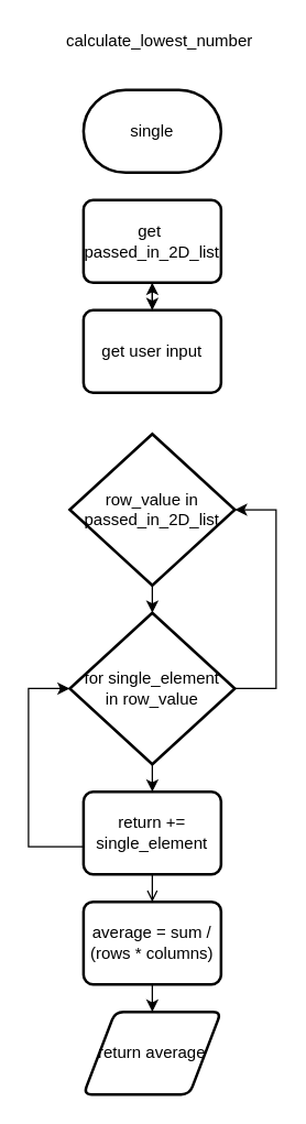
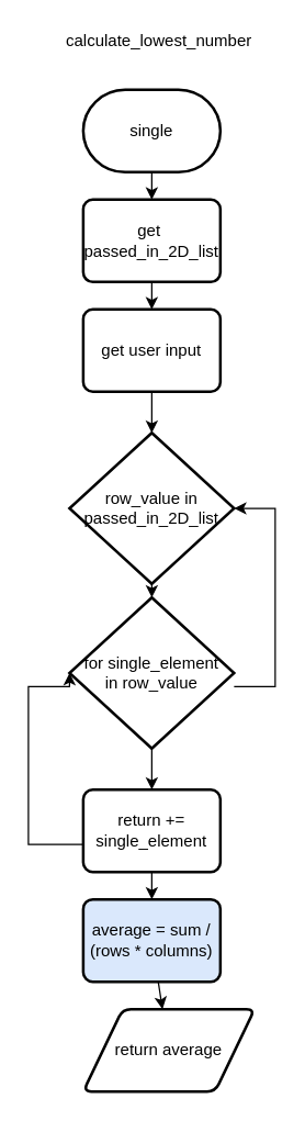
  <mxCell id="0" />
  <mxCell id="1" parent="0" />
+ <mxCell id="2" style="edgeStyle=none;html=1;entryX=0.5;entryY=0;entryDx=0;entryDy=0;" parent="1" source="3" target="5" edge="1"><mxGeometry relative="1" as="geometry"><mxPoint x="110" y="145" as="targetPoint" /></mxGeometry></mxCell>
  <mxCell id="3" value="single" style="strokeWidth=2;html=1;shape=mxgraph.flowchart.terminator;whiteSpace=wrap;" parent="1" vertex="1"><mxGeometry x="60" y="65" width="100" height="60" as="geometry" /></mxCell>
  <mxCell id="4" style="edgeStyle=none;html=1;entryX=0.5;entryY=0;entryDx=0;entryDy=0;entryPerimeter=0;" parent="1" source="5" edge="1"><mxGeometry relative="1" as="geometry"><mxPoint x="110" y="225" as="targetPoint" /></mxGeometry></mxCell>
  <mxCell id="5" value="get&amp;nbsp;&lt;br&gt;passed_in_2D_list" style="rounded=1;whiteSpace=wrap;html=1;absoluteArcSize=1;arcSize=14;strokeWidth=2;" parent="1" vertex="1"><mxGeometry x="60" y="145" width="100" height="60" as="geometry" /></mxCell>
  <mxCell id="6" value="calculate_lowest_number" style="text;html=1;align=center;verticalAlign=middle;resizable=0;points=[];autosize=1;strokeColor=none;fillColor=none;" parent="1" vertex="1"><mxGeometry x="35" y="20" width="160" height="20" as="geometry" /></mxCell>
- <mxCell id="7" style="edgeStyle=none;html=1;" parent="1" source="8" target="5" edge="1"><mxGeometry relative="1" as="geometry" /></mxCell>
+ <mxCell id="7" style="edgeStyle=none;html=1;entryX=0.5;entryY=0;entryDx=0;entryDy=0;entryPerimeter=0;" parent="1" source="8" target="10" edge="1"><mxGeometry relative="1" as="geometry" /></mxCell>
  <mxCell id="8" value="get user input" style="rounded=1;whiteSpace=wrap;html=1;absoluteArcSize=1;arcSize=14;strokeWidth=2;" parent="1" vertex="1"><mxGeometry x="60" y="225" width="100" height="60" as="geometry" /></mxCell>
  <mxCell id="9" style="edgeStyle=none;html=1;" edge="1" parent="1" source="10" target="16"><mxGeometry relative="1" as="geometry" /></mxCell>
  <mxCell id="10" value="row_value in passed_in_2D_list" style="strokeWidth=2;html=1;shape=mxgraph.flowchart.decision;whiteSpace=wrap;" parent="1" vertex="1"><mxGeometry x="50" y="315" width="120" height="110" as="geometry" /></mxCell>
- <mxCell id="11" style="edgeStyle=none;html=1;entryX=0.5;entryY=0;entryDx=0;entryDy=0;endArrow=open;" edge="1" parent="1" source="13" target="18"><mxGeometry relative="1" as="geometry" /></mxCell>
+ <mxCell id="11" style="edgeStyle=none;html=1;entryX=0.5;entryY=0;entryDx=0;entryDy=0;" edge="1" parent="1" source="13" target="18"><mxGeometry relative="1" as="geometry" /></mxCell>
  <mxCell id="12" style="edgeStyle=orthogonalEdgeStyle;rounded=0;html=1;entryX=0;entryY=0.5;entryDx=0;entryDy=0;entryPerimeter=0;" edge="1" parent="1" source="13" target="16"><mxGeometry relative="1" as="geometry"><Array as="points"><mxPoint x="20" y="615" /><mxPoint x="20" y="500" /></Array></mxGeometry></mxCell>
  <mxCell id="13" value="return += single_element" style="rounded=1;whiteSpace=wrap;html=1;absoluteArcSize=1;arcSize=14;strokeWidth=2;" parent="1" vertex="1"><mxGeometry x="60" y="575" width="100" height="60" as="geometry" /></mxCell>
  <mxCell id="14" style="edgeStyle=none;html=1;" edge="1" parent="1" source="16" target="13"><mxGeometry relative="1" as="geometry" /></mxCell>
  <mxCell id="15" style="edgeStyle=orthogonalEdgeStyle;html=1;entryX=1;entryY=0.5;entryDx=0;entryDy=0;entryPerimeter=0;rounded=0;" edge="1" parent="1" source="16" target="10"><mxGeometry relative="1" as="geometry"><Array as="points"><mxPoint x="200" y="500" /><mxPoint x="200" y="370" /></Array></mxGeometry></mxCell>
- <mxCell id="16" value="for single_element &lt;br&gt;in row_value" style="strokeWidth=2;html=1;shape=mxgraph.flowchart.decision;whiteSpace=wrap;" vertex="1" parent="1"><mxGeometry x="50" y="445" width="120" height="110" as="geometry" /></mxCell>
+ <mxCell id="16" value="for single_element &lt;br&gt;in row_value" style="strokeWidth=2;html=1;shape=mxgraph.flowchart.decision;whiteSpace=wrap;" vertex="1" parent="1"><mxGeometry x="50" y="435" width="120" height="110" as="geometry" /></mxCell>
  <mxCell id="17" style="edgeStyle=none;html=1;" edge="1" parent="1" source="18" target="19"><mxGeometry relative="1" as="geometry" /></mxCell>
- <mxCell id="18" value="average = sum / (rows * columns)" style="rounded=1;whiteSpace=wrap;html=1;absoluteArcSize=1;arcSize=14;strokeWidth=2;" vertex="1" parent="1"><mxGeometry x="60" y="655" width="100" height="60" as="geometry" /></mxCell>
- <mxCell id="19" value="return average" style="shape=parallelogram;html=1;strokeWidth=2;perimeter=parallelogramPerimeter;whiteSpace=wrap;rounded=1;arcSize=12;size=0.23;" vertex="1" parent="1"><mxGeometry x="60" y="735" width="100" height="60" as="geometry" /></mxCell>
+ <mxCell id="18" value="average = sum / (rows * columns)" style="rounded=1;whiteSpace=wrap;html=1;absoluteArcSize=1;arcSize=14;strokeWidth=2;fillColor=#dae8fc;" vertex="1" parent="1"><mxGeometry x="60" y="655" width="100" height="60" as="geometry" /></mxCell>
+ <mxCell id="19" value="return average" style="shape=parallelogram;html=1;strokeWidth=2;perimeter=parallelogramPerimeter;whiteSpace=wrap;rounded=1;arcSize=12;size=0.23;" vertex="1" parent="1"><mxGeometry x="60" y="735" width="125" height="60" as="geometry" /></mxCell>
